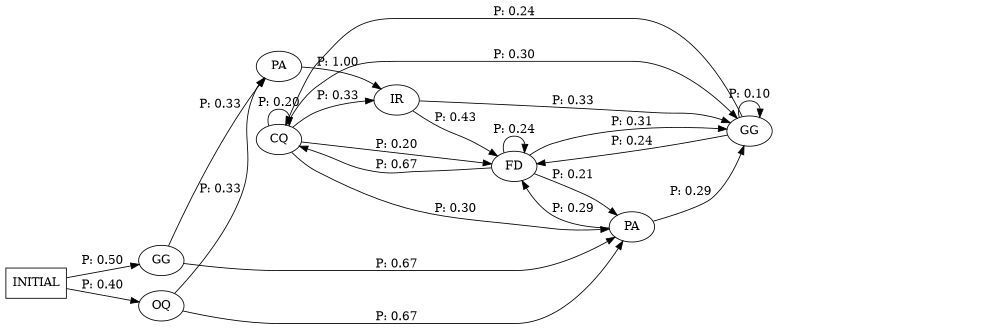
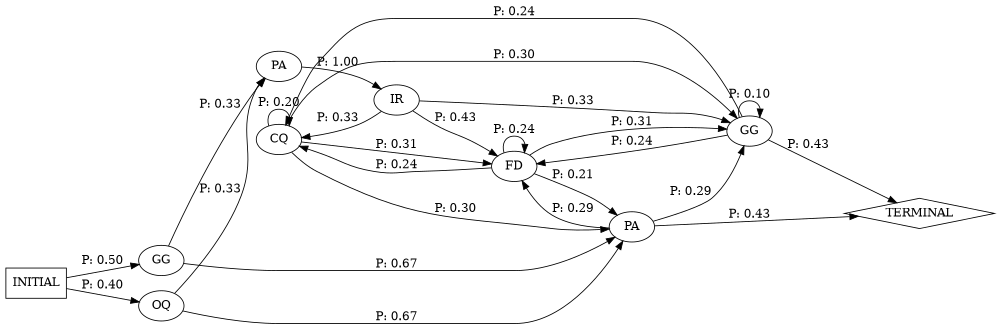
  digraph {
    rankdir=LR
    n1 [label=CQ]
    n2 [label=FD]
    n3 [label=GG]
    n4 [label=PA]
+   n5 [label=TERMINAL shape=diamond]
    n6 [label=GG]
    n7 [label=PA]
    n8 [label=IR]
    n9 [label=OQ]
    n10 [label=INITIAL shape=box]
    n1 -> n1 [label="P: 0.20"]
-   n1 -> n2 [label="P: 0.20"]
+   n1 -> n2 [label="P: 0.31"]
    n1 -> n3 [label="P: 0.30"]
    n1 -> n4 [label="P: 0.30"]
-   n2 -> n1 [label="P: 0.67"]
+   n2 -> n1 [label="P: 0.24"]
    n2 -> n2 [label="P: 0.24"]
    n2 -> n3 [label="P: 0.31"]
    n2 -> n4 [label="P: 0.21"]
    n3 -> n1 [label="P: 0.24"]
    n3 -> n2 [label="P: 0.24"]
    n3 -> n3 [label="P: 0.10"]
+   n3 -> n5 [label="P: 0.43"]
    n4 -> n2 [label="P: 0.29"]
    n4 -> n3 [label="P: 0.29"]
+   n4 -> n5 [label="P: 0.43"]
    n6 -> n4 [label="P: 0.67"]
    n6 -> n7 [label="P: 0.33"]
    n7 -> n8 [label="P: 1.00"]
-   n1 -> n8 [label="P: 0.33"]
+   n8 -> n1 [label="P: 0.33"]
    n8 -> n2 [label="P: 0.43"]
    n8 -> n3 [label="P: 0.33"]
    n9 -> n4 [label="P: 0.67"]
    n9 -> n7 [label="P: 0.33"]
    n10 -> n6 [label="P: 0.50"]
    n10 -> n9 [label="P: 0.40"]
  }
